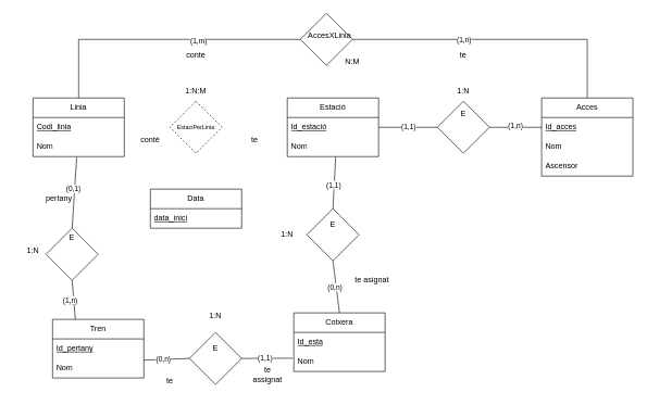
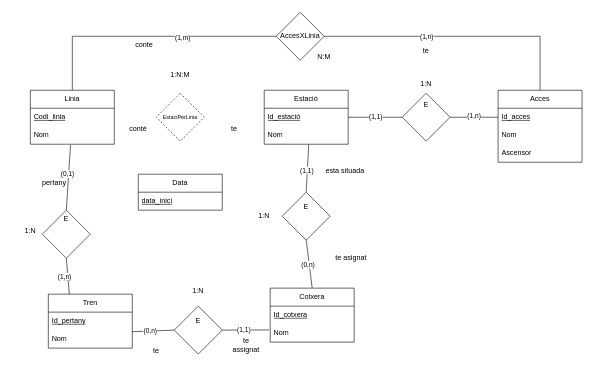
  <mxCell id="0" />
  <mxCell id="1" parent="0" />
  <mxCell id="2" value="Linia" style="swimlane;fontStyle=0;childLayout=stackLayout;horizontal=1;startSize=30;horizontalStack=0;resizeParent=1;resizeParentMax=0;resizeLast=0;collapsible=1;marginBottom=0;whiteSpace=wrap;html=1;" parent="1" vertex="1"><mxGeometry x="50" y="150" width="140" height="90" as="geometry" /></mxCell>
  <mxCell id="3" value="&lt;u&gt;Codi_linia&lt;/u&gt;" style="text;strokeColor=none;fillColor=none;align=left;verticalAlign=middle;spacingLeft=4;spacingRight=4;overflow=hidden;points=[[0,0.5],[1,0.5]];portConstraint=eastwest;rotatable=0;whiteSpace=wrap;html=1;" parent="2" vertex="1"><mxGeometry y="30" width="140" height="30" as="geometry" /></mxCell>
  <mxCell id="4" value="Nom" style="text;strokeColor=none;fillColor=none;align=left;verticalAlign=middle;spacingLeft=4;spacingRight=4;overflow=hidden;points=[[0,0.5],[1,0.5]];portConstraint=eastwest;rotatable=0;whiteSpace=wrap;html=1;" parent="2" vertex="1"><mxGeometry y="60" width="140" height="30" as="geometry" /></mxCell>
  <mxCell id="5" value="Estació" style="swimlane;fontStyle=0;childLayout=stackLayout;horizontal=1;startSize=30;horizontalStack=0;resizeParent=1;resizeParentMax=0;resizeLast=0;collapsible=1;marginBottom=0;whiteSpace=wrap;html=1;" parent="1" vertex="1"><mxGeometry x="440" y="150" width="140" height="90" as="geometry" /></mxCell>
  <mxCell id="6" value="Id_estació" style="text;strokeColor=none;fillColor=none;align=left;verticalAlign=middle;spacingLeft=4;spacingRight=4;overflow=hidden;points=[[0,0.5],[1,0.5]];portConstraint=eastwest;rotatable=0;whiteSpace=wrap;html=1;fontStyle=4" parent="5" vertex="1"><mxGeometry y="30" width="140" height="30" as="geometry" /></mxCell>
  <mxCell id="7" value="Nom" style="text;strokeColor=none;fillColor=none;align=left;verticalAlign=middle;spacingLeft=4;spacingRight=4;overflow=hidden;points=[[0,0.5],[1,0.5]];portConstraint=eastwest;rotatable=0;whiteSpace=wrap;html=1;" parent="5" vertex="1"><mxGeometry y="60" width="140" height="30" as="geometry" /></mxCell>
  <mxCell id="8" value="Tren" style="swimlane;fontStyle=0;childLayout=stackLayout;horizontal=1;startSize=30;horizontalStack=0;resizeParent=1;resizeParentMax=0;resizeLast=0;collapsible=1;marginBottom=0;whiteSpace=wrap;html=1;" parent="1" vertex="1"><mxGeometry x="80" y="490" width="140" height="90" as="geometry" /></mxCell>
  <mxCell id="9" value="Id_pertany" style="text;strokeColor=none;fillColor=none;align=left;verticalAlign=middle;spacingLeft=4;spacingRight=4;overflow=hidden;points=[[0,0.5],[1,0.5]];portConstraint=eastwest;rotatable=0;whiteSpace=wrap;html=1;fontStyle=4" parent="8" vertex="1"><mxGeometry y="30" width="140" height="30" as="geometry" /></mxCell>
  <mxCell id="10" value="Nom" style="text;strokeColor=none;fillColor=none;align=left;verticalAlign=middle;spacingLeft=4;spacingRight=4;overflow=hidden;points=[[0,0.5],[1,0.5]];portConstraint=eastwest;rotatable=0;whiteSpace=wrap;html=1;" parent="8" vertex="1"><mxGeometry y="60" width="140" height="30" as="geometry" /></mxCell>
  <mxCell id="11" value="Cotxera" style="swimlane;fontStyle=0;childLayout=stackLayout;horizontal=1;startSize=30;horizontalStack=0;resizeParent=1;resizeParentMax=0;resizeLast=0;collapsible=1;marginBottom=0;whiteSpace=wrap;html=1;" parent="1" vertex="1"><mxGeometry x="450" y="480" width="140" height="90" as="geometry" /></mxCell>
- <mxCell id="12" value="Id_esta" style="text;strokeColor=none;fillColor=none;align=left;verticalAlign=middle;spacingLeft=4;spacingRight=4;overflow=hidden;points=[[0,0.5],[1,0.5]];portConstraint=eastwest;rotatable=0;whiteSpace=wrap;html=1;fontStyle=4" parent="11" vertex="1"><mxGeometry y="30" width="140" height="30" as="geometry" /></mxCell>
+ <mxCell id="12" value="Id_cotxera" style="text;strokeColor=none;fillColor=none;align=left;verticalAlign=middle;spacingLeft=4;spacingRight=4;overflow=hidden;points=[[0,0.5],[1,0.5]];portConstraint=eastwest;rotatable=0;whiteSpace=wrap;html=1;fontStyle=4" parent="11" vertex="1"><mxGeometry y="30" width="140" height="30" as="geometry" /></mxCell>
  <mxCell id="13" value="Nom" style="text;strokeColor=none;fillColor=none;align=left;verticalAlign=middle;spacingLeft=4;spacingRight=4;overflow=hidden;points=[[0,0.5],[1,0.5]];portConstraint=eastwest;rotatable=0;whiteSpace=wrap;html=1;" parent="11" vertex="1"><mxGeometry y="60" width="140" height="30" as="geometry" /></mxCell>
  <mxCell id="14" value="&lt;font style=&quot;font-size: 9px;&quot;&gt;EstaciPerLinia&lt;/font&gt;" style="rhombus;whiteSpace=wrap;html=1;dashed=1;" parent="1" vertex="1"><mxGeometry x="260" y="155" width="80" height="80" as="geometry" /></mxCell>
  <mxCell id="15" value="te" style="text;html=1;align=center;verticalAlign=middle;whiteSpace=wrap;rounded=0;" parent="1" vertex="1"><mxGeometry x="360" y="200" width="60" height="30" as="geometry" /></mxCell>
  <mxCell id="16" value="conté" style="text;html=1;align=center;verticalAlign=middle;whiteSpace=wrap;rounded=0;" parent="1" vertex="1"><mxGeometry x="200" y="200" width="60" height="30" as="geometry" /></mxCell>
- <mxCell id="17" value="1:N:M" style="text;html=1;align=center;verticalAlign=middle;whiteSpace=wrap;rounded=0;" parent="1" vertex="1"><mxGeometry x="270" y="125" width="60" height="30" as="geometry" /></mxCell>
+ <mxCell id="17" value="1:N:M" style="text;html=1;align=center;verticalAlign=middle;whiteSpace=wrap;rounded=0;" parent="1" vertex="1"><mxGeometry x="270" y="110" width="60" height="30" as="geometry" /></mxCell>
  <mxCell id="18" value="Acces" style="swimlane;fontStyle=0;childLayout=stackLayout;horizontal=1;startSize=30;horizontalStack=0;resizeParent=1;resizeParentMax=0;resizeLast=0;collapsible=1;marginBottom=0;whiteSpace=wrap;html=1;" parent="1" vertex="1"><mxGeometry x="830" y="150" width="140" height="120" as="geometry" /></mxCell>
  <mxCell id="19" value="&lt;u&gt;Id_acces&lt;/u&gt;" style="text;strokeColor=none;fillColor=none;align=left;verticalAlign=middle;spacingLeft=4;spacingRight=4;overflow=hidden;points=[[0,0.5],[1,0.5]];portConstraint=eastwest;rotatable=0;whiteSpace=wrap;html=1;" parent="18" vertex="1"><mxGeometry y="30" width="140" height="30" as="geometry" /></mxCell>
  <mxCell id="20" value="Nom" style="text;strokeColor=none;fillColor=none;align=left;verticalAlign=middle;spacingLeft=4;spacingRight=4;overflow=hidden;points=[[0,0.5],[1,0.5]];portConstraint=eastwest;rotatable=0;whiteSpace=wrap;html=1;" parent="18" vertex="1"><mxGeometry y="60" width="140" height="30" as="geometry" /></mxCell>
  <mxCell id="21" value="Ascensor" style="text;strokeColor=none;fillColor=none;align=left;verticalAlign=middle;spacingLeft=4;spacingRight=4;overflow=hidden;points=[[0,0.5],[1,0.5]];portConstraint=eastwest;rotatable=0;whiteSpace=wrap;html=1;" parent="18" vertex="1"><mxGeometry y="90" width="140" height="30" as="geometry" /></mxCell>
  <mxCell id="22" value="" style="rhombus;whiteSpace=wrap;html=1;" parent="1" vertex="1"><mxGeometry x="670" y="155" width="80" height="80" as="geometry" /></mxCell>
  <mxCell id="23" value="" style="endArrow=none;html=1;rounded=0;entryX=1;entryY=0.5;entryDx=0;entryDy=0;exitX=0;exitY=0.5;exitDx=0;exitDy=0;" parent="1" source="22" target="6" edge="1"><mxGeometry width="50" height="50" relative="1" as="geometry"><mxPoint x="600" y="330" as="sourcePoint" /><mxPoint x="650" y="280" as="targetPoint" /></mxGeometry></mxCell>
  <mxCell id="24" value="(1,1)" style="edgeLabel;html=1;align=center;verticalAlign=middle;resizable=0;points=[];" parent="23" vertex="1" connectable="0"><mxGeometry x="0.006" y="-1" relative="1" as="geometry"><mxPoint as="offset" /></mxGeometry></mxCell>
  <mxCell id="25" value="" style="endArrow=none;html=1;rounded=0;entryX=1;entryY=0.5;entryDx=0;entryDy=0;exitX=0;exitY=0.5;exitDx=0;exitDy=0;" parent="1" source="19" target="22" edge="1"><mxGeometry width="50" height="50" relative="1" as="geometry"><mxPoint x="730" y="320" as="sourcePoint" /><mxPoint x="780" y="270" as="targetPoint" /></mxGeometry></mxCell>
  <mxCell id="26" value="(1,n)" style="edgeLabel;html=1;align=center;verticalAlign=middle;resizable=0;points=[];" parent="25" vertex="1" connectable="0"><mxGeometry x="0.018" y="-3" relative="1" as="geometry"><mxPoint as="offset" /></mxGeometry></mxCell>
  <mxCell id="27" value="1:N" style="text;html=1;align=center;verticalAlign=middle;whiteSpace=wrap;rounded=0;" parent="1" vertex="1"><mxGeometry x="680" y="125" width="60" height="30" as="geometry" /></mxCell>
  <mxCell id="28" value="&lt;div&gt;E&lt;/div&gt;&lt;div&gt;&lt;br&gt;&lt;/div&gt;&lt;div&gt;&lt;br&gt;&lt;/div&gt;&lt;div&gt;&lt;br&gt;&lt;/div&gt;" style="text;html=1;align=center;verticalAlign=middle;whiteSpace=wrap;rounded=0;" parent="1" vertex="1"><mxGeometry x="680" y="180" width="60" height="30" as="geometry" /></mxCell>
  <mxCell id="29" value="" style="rhombus;whiteSpace=wrap;html=1;" parent="1" vertex="1"><mxGeometry x="290" y="510" width="80" height="80" as="geometry" /></mxCell>
  <mxCell id="30" value="" style="endArrow=none;html=1;rounded=0;exitX=1;exitY=1.087;exitDx=0;exitDy=0;entryX=0;entryY=0.5;entryDx=0;entryDy=0;exitPerimeter=0;" parent="1" source="9" target="29" edge="1"><mxGeometry width="50" height="50" relative="1" as="geometry"><mxPoint x="380" y="450" as="sourcePoint" /><mxPoint x="430" y="400" as="targetPoint" /></mxGeometry></mxCell>
  <mxCell id="31" value="(0,n)" style="edgeLabel;html=1;align=center;verticalAlign=middle;resizable=0;points=[];" parent="30" vertex="1" connectable="0"><mxGeometry x="-0.153" relative="1" as="geometry"><mxPoint as="offset" /></mxGeometry></mxCell>
  <mxCell id="32" value="" style="endArrow=none;html=1;rounded=0;entryX=1;entryY=0.5;entryDx=0;entryDy=0;exitX=-0.012;exitY=0.322;exitDx=0;exitDy=0;exitPerimeter=0;" parent="1" source="13" target="29" edge="1"><mxGeometry width="50" height="50" relative="1" as="geometry"><mxPoint x="590" y="400" as="sourcePoint" /><mxPoint x="640" y="350" as="targetPoint" /></mxGeometry></mxCell>
  <mxCell id="33" value="(1,1)" style="edgeLabel;html=1;align=center;verticalAlign=middle;resizable=0;points=[];" parent="32" vertex="1" connectable="0"><mxGeometry x="0.089" relative="1" as="geometry"><mxPoint as="offset" /></mxGeometry></mxCell>
  <mxCell id="34" value="" style="endArrow=none;html=1;rounded=0;entryX=0.479;entryY=1.033;entryDx=0;entryDy=0;entryPerimeter=0;exitX=0.5;exitY=0;exitDx=0;exitDy=0;" parent="1" source="53" target="4" edge="1"><mxGeometry width="50" height="50" relative="1" as="geometry"><mxPoint x="50" y="400" as="sourcePoint" /><mxPoint x="100" y="350" as="targetPoint" /></mxGeometry></mxCell>
  <mxCell id="35" value="(0,1)" style="edgeLabel;html=1;align=center;verticalAlign=middle;resizable=0;points=[];" parent="34" vertex="1" connectable="0"><mxGeometry x="0.107" y="2" relative="1" as="geometry"><mxPoint as="offset" /></mxGeometry></mxCell>
  <mxCell id="36" value="te" style="text;html=1;align=center;verticalAlign=middle;whiteSpace=wrap;rounded=0;" parent="1" vertex="1"><mxGeometry x="80" y="450" width="60" height="30" as="geometry" /></mxCell>
  <mxCell id="37" value="pertany" style="text;html=1;align=center;verticalAlign=middle;whiteSpace=wrap;rounded=0;" parent="1" vertex="1"><mxGeometry x="60" y="290" width="60" height="30" as="geometry" /></mxCell>
  <mxCell id="38" value="" style="endArrow=none;html=1;rounded=0;entryX=0.5;entryY=1;entryDx=0;entryDy=0;exitX=0.25;exitY=0;exitDx=0;exitDy=0;" parent="1" source="8" target="52" edge="1"><mxGeometry width="50" height="50" relative="1" as="geometry"><mxPoint x="270" y="450" as="sourcePoint" /><mxPoint x="320" y="400" as="targetPoint" /></mxGeometry></mxCell>
  <mxCell id="39" value="(1,n)" style="edgeLabel;html=1;align=center;verticalAlign=middle;resizable=0;points=[];" parent="38" vertex="1" connectable="0"><mxGeometry x="-0.303" y="3" relative="1" as="geometry"><mxPoint x="-4" y="-9" as="offset" /></mxGeometry></mxCell>
  <mxCell id="40" value="" style="rhombus;whiteSpace=wrap;html=1;" parent="1" vertex="1"><mxGeometry x="460" width="80" height="80" as="geometry" y="20" /></mxCell>
  <mxCell id="41" value="" style="endArrow=none;html=1;rounded=0;exitX=0.5;exitY=0;exitDx=0;exitDy=0;entryX=0;entryY=0.5;entryDx=0;entryDy=0;" parent="1" source="2" target="40" edge="1"><mxGeometry width="50" height="50" relative="1" as="geometry"><mxPoint x="150" y="90" as="sourcePoint" /><mxPoint x="200" y="40" as="targetPoint" /><Array as="points"><mxPoint x="120" y="60" /></Array></mxGeometry></mxCell>
  <mxCell id="42" value="(1,m)" style="edgeLabel;html=1;align=center;verticalAlign=middle;resizable=0;points=[];" parent="41" vertex="1" connectable="0"><mxGeometry x="0.27" y="-2" relative="1" as="geometry"><mxPoint as="offset" /></mxGeometry></mxCell>
  <mxCell id="43" value="" style="endArrow=none;html=1;rounded=0;exitX=1;exitY=0.5;exitDx=0;exitDy=0;entryX=0.5;entryY=0;entryDx=0;entryDy=0;" parent="1" source="40" target="18" edge="1"><mxGeometry width="50" height="50" relative="1" as="geometry"><mxPoint x="700" y="100" as="sourcePoint" /><mxPoint x="750" y="50" as="targetPoint" /><Array as="points"><mxPoint x="900" y="60" /></Array></mxGeometry></mxCell>
  <mxCell id="44" value="(1,n)" style="edgeLabel;html=1;align=center;verticalAlign=middle;resizable=0;points=[];" parent="43" vertex="1" connectable="0"><mxGeometry x="-0.489" y="-3" relative="1" as="geometry"><mxPoint x="55" y="-3" as="offset" /></mxGeometry></mxCell>
- <mxCell id="45" value="AccesXLinia" style="text;html=1;align=center;verticalAlign=middle;whiteSpace=wrap;rounded=0;" parent="1" vertex="1"><mxGeometry x="475" y="40" width="60" height="30" as="geometry" /></mxCell>
+ <mxCell id="45" value="AccesXLinia" style="text;html=1;align=center;verticalAlign=middle;whiteSpace=wrap;rounded=0;" parent="1" vertex="1"><mxGeometry x="470" y="45" width="60" height="30" as="geometry" /></mxCell>
  <mxCell id="46" value="te" style="text;html=1;align=center;verticalAlign=middle;whiteSpace=wrap;rounded=0;" parent="1" vertex="1"><mxGeometry x="680" y="70" width="60" height="30" as="geometry" /></mxCell>
- <mxCell id="47" value="conte" style="text;html=1;align=center;verticalAlign=middle;whiteSpace=wrap;rounded=0;" parent="1" vertex="1"><mxGeometry x="270" y="70" width="60" height="30" as="geometry" /></mxCell>
+ <mxCell id="47" value="conte" style="text;html=1;align=center;verticalAlign=middle;whiteSpace=wrap;rounded=0;" parent="1" vertex="1"><mxGeometry x="210" y="60" width="60" height="30" as="geometry" /></mxCell>
  <mxCell id="48" value="N:M" style="text;html=1;align=center;verticalAlign=middle;whiteSpace=wrap;rounded=0;" parent="1" vertex="1"><mxGeometry x="510" y="80" width="60" height="30" as="geometry" /></mxCell>
  <mxCell id="49" value="Data" style="swimlane;fontStyle=0;childLayout=stackLayout;horizontal=1;startSize=30;horizontalStack=0;resizeParent=1;resizeParentMax=0;resizeLast=0;collapsible=1;marginBottom=0;whiteSpace=wrap;html=1;" vertex="1" parent="1"><mxGeometry x="230" y="290" width="140" height="60" as="geometry" /></mxCell>
  <mxCell id="50" value="data_inici" style="text;strokeColor=none;fillColor=none;align=left;verticalAlign=middle;spacingLeft=4;spacingRight=4;overflow=hidden;points=[[0,0.5],[1,0.5]];portConstraint=eastwest;rotatable=0;whiteSpace=wrap;html=1;fontStyle=4" vertex="1" parent="49"><mxGeometry y="30" width="140" height="30" as="geometry" /></mxCell>
  <mxCell id="51" value="" style="group" vertex="1" connectable="0" parent="1"><mxGeometry x="70" y="350" width="80" height="95" as="geometry" /></mxCell>
  <mxCell id="52" value="" style="rhombus;whiteSpace=wrap;html=1;" parent="51" vertex="1"><mxGeometry width="80" height="80" as="geometry" /></mxCell>
  <mxCell id="53" value="E" style="text;html=1;align=center;verticalAlign=middle;whiteSpace=wrap;rounded=0;" vertex="1" parent="51"><mxGeometry x="10" width="60" height="30" as="geometry" /></mxCell>
  <mxCell id="54" value="1:N" style="text;html=1;align=center;verticalAlign=middle;whiteSpace=wrap;rounded=0;" parent="1" vertex="1"><mxGeometry x="20" y="370" width="60" height="30" as="geometry" /></mxCell>
  <mxCell id="55" value="" style="rhombus;whiteSpace=wrap;html=1;" vertex="1" parent="1"><mxGeometry x="470" y="320" width="80" height="80" as="geometry" /></mxCell>
  <mxCell id="56" value="" style="endArrow=none;html=1;rounded=0;entryX=0.53;entryY=1.017;entryDx=0;entryDy=0;entryPerimeter=0;exitX=0.5;exitY=0;exitDx=0;exitDy=0;" edge="1" parent="1" source="55" target="7"><mxGeometry width="50" height="50" relative="1" as="geometry"><mxPoint x="490" y="310" as="sourcePoint" /><mxPoint x="540" y="260" as="targetPoint" /></mxGeometry></mxCell>
  <mxCell id="57" value="(1,1)" style="edgeLabel;html=1;align=center;verticalAlign=middle;resizable=0;points=[];" vertex="1" connectable="0" parent="56"><mxGeometry x="-0.091" y="1" relative="1" as="geometry"><mxPoint as="offset" /></mxGeometry></mxCell>
  <mxCell id="58" value="1:N" style="text;html=1;align=center;verticalAlign=middle;whiteSpace=wrap;rounded=0;" vertex="1" parent="1"><mxGeometry x="300" y="470" width="60" height="30" as="geometry" /></mxCell>
  <mxCell id="59" value="E" style="text;html=1;align=center;verticalAlign=middle;whiteSpace=wrap;rounded=0;" vertex="1" parent="1"><mxGeometry x="300" y="520" width="60" height="30" as="geometry" /></mxCell>
  <mxCell id="60" value="te assignat" style="text;html=1;align=center;verticalAlign=middle;whiteSpace=wrap;rounded=0;" vertex="1" parent="1"><mxGeometry x="380" y="560" width="60" height="30" as="geometry" /></mxCell>
  <mxCell id="61" value="te" style="text;html=1;align=center;verticalAlign=middle;whiteSpace=wrap;rounded=0;" vertex="1" parent="1"><mxGeometry x="230" y="570" width="60" height="30" as="geometry" /></mxCell>
  <mxCell id="62" value="" style="endArrow=none;html=1;rounded=0;entryX=0.5;entryY=1;entryDx=0;entryDy=0;exitX=0.5;exitY=0;exitDx=0;exitDy=0;" edge="1" parent="1" source="11" target="55"><mxGeometry width="50" height="50" relative="1" as="geometry"><mxPoint x="650" y="470" as="sourcePoint" /><mxPoint x="700" y="420" as="targetPoint" /></mxGeometry></mxCell>
  <mxCell id="63" value="(0,n)" style="edgeLabel;html=1;align=center;verticalAlign=middle;resizable=0;points=[];" vertex="1" connectable="0" parent="62"><mxGeometry x="-0.002" y="3" relative="1" as="geometry"><mxPoint as="offset" /></mxGeometry></mxCell>
  <mxCell id="64" value="E" style="text;html=1;align=center;verticalAlign=middle;whiteSpace=wrap;rounded=0;" vertex="1" parent="1"><mxGeometry x="480" y="330" width="60" height="30" as="geometry" /></mxCell>
- <mxCell id="66" value="te asignat" style="text;html=1;align=center;verticalAlign=middle;whiteSpace=wrap;rounded=0;" vertex="1" parent="1"><mxGeometry x="540" y="415" width="60" height="30" as="geometry" /></mxCell>
+ <mxCell id="65" value="esta situada" style="text;html=1;align=center;verticalAlign=middle;whiteSpace=wrap;rounded=0;" vertex="1" parent="1"><mxGeometry x="530" y="270" width="90" height="30" as="geometry" /></mxCell>
+ <mxCell id="66" value="te asignat" style="text;html=1;align=center;verticalAlign=middle;whiteSpace=wrap;rounded=0;" vertex="1" parent="1"><mxGeometry x="555" y="415" width="60" height="30" as="geometry" /></mxCell>
  <mxCell id="67" value="1:N" style="text;html=1;align=center;verticalAlign=middle;whiteSpace=wrap;rounded=0;" vertex="1" parent="1"><mxGeometry x="410" y="345" width="60" height="30" as="geometry" /></mxCell>
